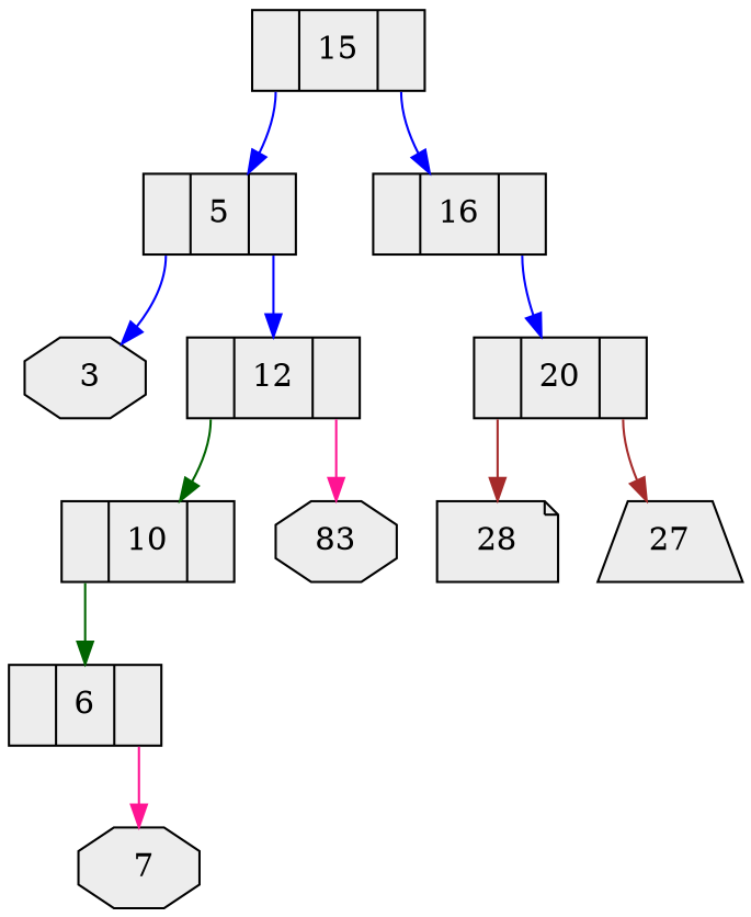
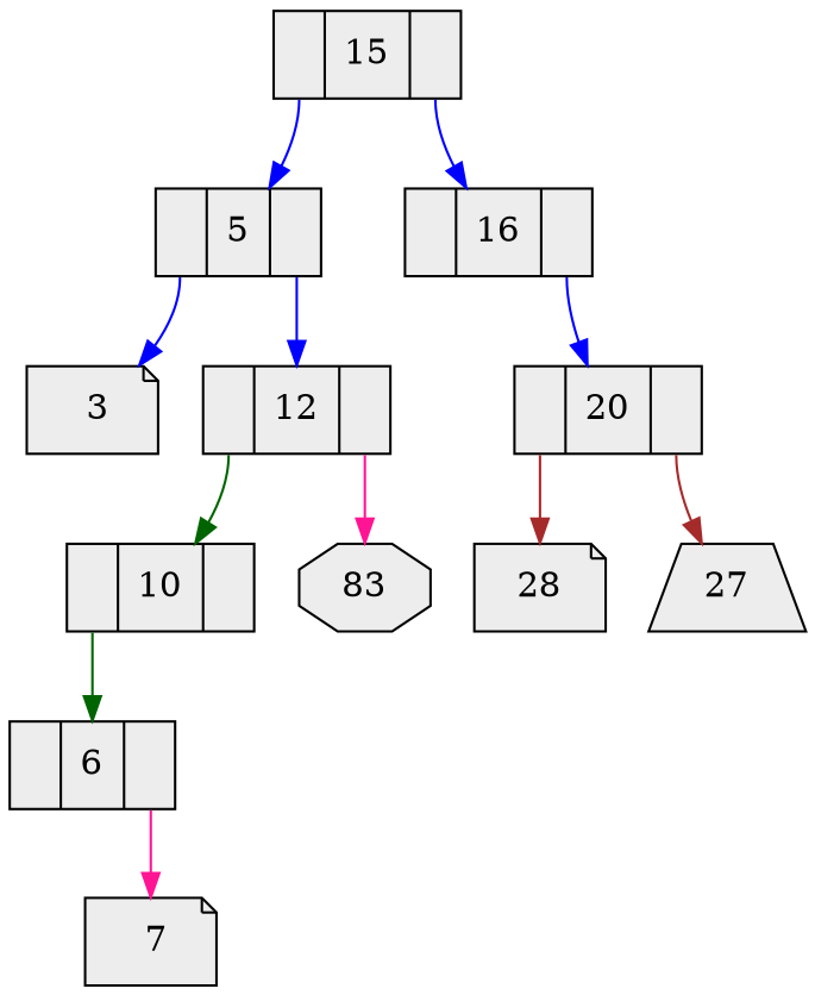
  digraph {
    rankdir=TB
    node [color=black fillcolor=gray93 shape=record style=filled]
    edge [color=blue tailport=C1]
    n1 [label="<C0>| 15|<C1> "]
    n2 [label="<C0>| 5|<C1> "]
    n3 [label="<C0>| 16|<C1> "]
-   n4 [label=" 3" shape=octagon]
+   n4 [label=" 3" shape=note]
    n5 [label="<C0>| 12|<C1> "]
    n6 [label="<C0>| 20|<C1> "]
    n7 [label="<C0>| 10|<C1> "]
    n8 [label=83 shape=octagon]
    n9 [label="<C0>| 6|<C1> "]
-   n10 [label=" 7" shape=octagon]
+   n10 [label=" 7" shape=note]
    n11 [label=28 shape=note]
    n12 [label=27 shape=trapezium]
    n1 -> n2 [tailport=C0]
    n1 -> n3
    n2 -> n4 [tailport=C0]
    n2 -> n5
    n3 -> n6
    n5 -> n7 [color=darkgreen tailport=C0]
    n5 -> n8 [color=deeppink]
    n6 -> n11 [color=brown tailport=C0]
    n6 -> n12 [color=brown]
    n7 -> n9 [color=darkgreen tailport=C0]
    n9 -> n10 [color=deeppink]
  }
